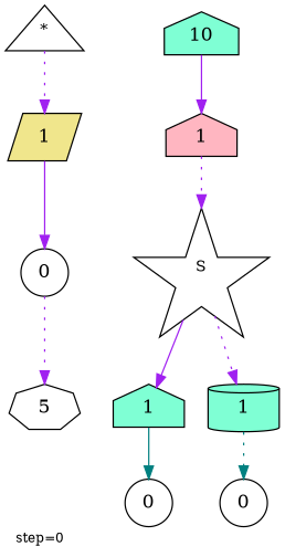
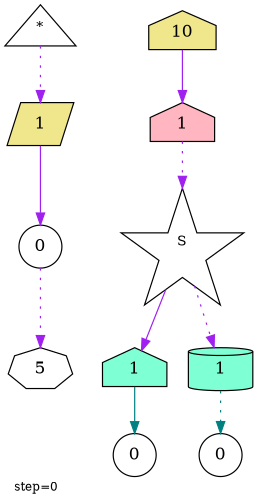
  digraph {
    fontsize=10
    label="step=0"
    labeljust=left
    labelloc=bottom
    node [color=black peripheries=1 shape=circle]
    edge [color=purple style=dotted]
    n1 [label=<0> labelfontcolor=black]
    n2 [label=<5> shape=septagon]
    n3 [label=<<SUP>S</SUP>> labelfontcolor=black shape=star]
    n4 [fillcolor=aquamarine label=1 shape=house style=filled]
    n5 [fillcolor=aquamarine label=1 shape=cylinder style=filled]
    n6 [label=<0> labelfontcolor=black]
    n7 [label=<0> labelfontcolor=black]
-   n8 [fillcolor=aquamarine label=10 labelfontcolor=Black shape=house style=filled]
+   n8 [fillcolor=khaki label=10 labelfontcolor=Black shape=house style=filled]
    n9 [fillcolor=lightpink label=1 shape=house style=filled]
    n10 [label=<<SUP>*</SUP>> labelfontcolor=black shape=triangle]
    n11 [fillcolor=khaki label=1 shape=parallelogram style=filled]
    n1 -> n2
    n3 -> n4 [style=solid]
    n3 -> n5
    n4 -> n6 [color=teal style=solid]
    n5 -> n7 [color=teal]
    n8 -> n9 [style=solid]
    n9 -> n3
    n10 -> n11
    n11 -> n1 [style=solid]
  }
